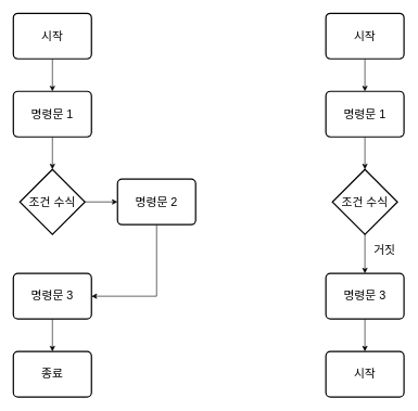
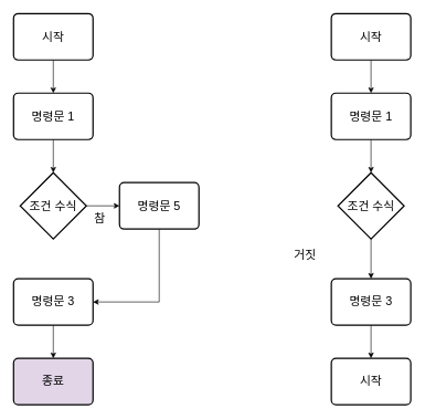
  <mxCell id="0" />
  <mxCell id="1" parent="0" />
  <mxCell id="2" style="edgeStyle=orthogonalEdgeStyle;rounded=0;orthogonalLoop=1;jettySize=auto;html=1;fontSize=20;" edge="1" parent="1" source="3" target="5"><mxGeometry relative="1" as="geometry" /></mxCell>
  <mxCell id="3" value="시작" style="rounded=1;whiteSpace=wrap;html=1;absoluteArcSize=1;arcSize=14;strokeWidth=2;fontSize=18;" vertex="1" parent="1"><mxGeometry x="20" y="20" width="120" height="70" as="geometry" /></mxCell>
  <mxCell id="4" style="edgeStyle=orthogonalEdgeStyle;rounded=0;orthogonalLoop=1;jettySize=auto;html=1;exitX=0.5;exitY=1;exitDx=0;exitDy=0;entryX=0.5;entryY=0;entryDx=0;entryDy=0;entryPerimeter=0;fontSize=18;" edge="1" parent="1" source="5" target="13"><mxGeometry relative="1" as="geometry" /></mxCell>
  <mxCell id="5" value="명령문 1" style="rounded=1;whiteSpace=wrap;html=1;absoluteArcSize=1;arcSize=14;strokeWidth=2;fontSize=18;" vertex="1" parent="1"><mxGeometry x="20" y="140" width="120" height="70" as="geometry" /></mxCell>
- <mxCell id="6" value="종료" style="rounded=1;whiteSpace=wrap;html=1;absoluteArcSize=1;arcSize=14;strokeWidth=2;fontSize=18;" vertex="1" parent="1"><mxGeometry x="20" y="540" width="120" height="70" as="geometry" /></mxCell>
+ <mxCell id="6" value="종료" style="rounded=1;whiteSpace=wrap;html=1;absoluteArcSize=1;arcSize=14;strokeWidth=2;fontSize=18;fillColor=#e1d5e7;" vertex="1" parent="1"><mxGeometry x="20" y="540" width="120" height="70" as="geometry" /></mxCell>
  <mxCell id="7" style="edgeStyle=orthogonalEdgeStyle;rounded=0;orthogonalLoop=1;jettySize=auto;html=1;entryX=0.5;entryY=0;entryDx=0;entryDy=0;fontSize=18;" edge="1" parent="1" source="8" target="10"><mxGeometry relative="1" as="geometry" /></mxCell>
  <mxCell id="8" value="시작" style="rounded=1;whiteSpace=wrap;html=1;absoluteArcSize=1;arcSize=14;strokeWidth=2;fontSize=18;" vertex="1" parent="1"><mxGeometry x="500" y="20" width="120" height="70" as="geometry" /></mxCell>
  <mxCell id="9" style="edgeStyle=orthogonalEdgeStyle;rounded=0;orthogonalLoop=1;jettySize=auto;html=1;exitX=0.5;exitY=1;exitDx=0;exitDy=0;entryX=0.5;entryY=0;entryDx=0;entryDy=0;entryPerimeter=0;fontSize=18;" edge="1" parent="1" source="10" target="15"><mxGeometry relative="1" as="geometry" /></mxCell>
  <mxCell id="10" value="명령문 1" style="rounded=1;whiteSpace=wrap;html=1;absoluteArcSize=1;arcSize=14;strokeWidth=2;fontSize=18;" vertex="1" parent="1"><mxGeometry x="500" y="140" width="120" height="70" as="geometry" /></mxCell>
  <mxCell id="11" value="시작" style="rounded=1;whiteSpace=wrap;html=1;absoluteArcSize=1;arcSize=14;strokeWidth=2;fontSize=18;" vertex="1" parent="1"><mxGeometry x="500" y="540" width="120" height="70" as="geometry" /></mxCell>
  <mxCell id="12" style="edgeStyle=orthogonalEdgeStyle;rounded=0;orthogonalLoop=1;jettySize=auto;html=1;exitX=1;exitY=0.5;exitDx=0;exitDy=0;exitPerimeter=0;entryX=0;entryY=0.5;entryDx=0;entryDy=0;fontSize=18;" edge="1" parent="1" source="13" target="17"><mxGeometry relative="1" as="geometry" /></mxCell>
  <mxCell id="13" value="조건 수식" style="strokeWidth=2;html=1;shape=mxgraph.flowchart.decision;whiteSpace=wrap;fontSize=18;" vertex="1" parent="1"><mxGeometry x="30" y="260" width="100" height="100" as="geometry" /></mxCell>
  <mxCell id="14" style="edgeStyle=orthogonalEdgeStyle;rounded=0;orthogonalLoop=1;jettySize=auto;html=1;exitX=0.5;exitY=1;exitDx=0;exitDy=0;exitPerimeter=0;entryX=0.5;entryY=0;entryDx=0;entryDy=0;fontSize=18;" edge="1" parent="1" source="15" target="22"><mxGeometry relative="1" as="geometry" /></mxCell>
  <mxCell id="15" value="조건 수식" style="strokeWidth=2;html=1;shape=mxgraph.flowchart.decision;whiteSpace=wrap;fontSize=18;" vertex="1" parent="1"><mxGeometry x="510" y="260" width="100" height="100" as="geometry" /></mxCell>
  <mxCell id="16" style="edgeStyle=orthogonalEdgeStyle;rounded=0;orthogonalLoop=1;jettySize=auto;html=1;fontSize=18;" edge="1" parent="1" source="17" target="20"><mxGeometry relative="1" as="geometry"><Array as="points"><mxPoint x="240" y="455" /></Array></mxGeometry></mxCell>
- <mxCell id="17" value="명령문 2" style="rounded=1;whiteSpace=wrap;html=1;absoluteArcSize=1;arcSize=14;strokeWidth=2;fontSize=18;" vertex="1" parent="1"><mxGeometry x="180" y="275" width="120" height="70" as="geometry" /></mxCell>
+ <mxCell id="17" value="명령문 5" style="rounded=1;whiteSpace=wrap;html=1;absoluteArcSize=1;arcSize=14;strokeWidth=2;fontSize=18;" vertex="1" parent="1"><mxGeometry x="180" y="275" width="120" height="70" as="geometry" /></mxCell>
+ <mxCell id="18" value="참" style="text;html=1;align=center;verticalAlign=middle;resizable=0;points=[];autosize=1;strokeColor=none;fillColor=none;fontSize=18;" vertex="1" parent="1"><mxGeometry x="130" y="310" width="40" height="40" as="geometry" /></mxCell>
  <mxCell id="19" style="edgeStyle=orthogonalEdgeStyle;rounded=0;orthogonalLoop=1;jettySize=auto;html=1;exitX=0.5;exitY=1;exitDx=0;exitDy=0;entryX=0.5;entryY=0;entryDx=0;entryDy=0;fontSize=18;" edge="1" parent="1" source="20" target="6"><mxGeometry relative="1" as="geometry" /></mxCell>
  <mxCell id="20" value="명령문 3" style="rounded=1;whiteSpace=wrap;html=1;absoluteArcSize=1;arcSize=14;strokeWidth=2;fontSize=18;" vertex="1" parent="1"><mxGeometry x="20" y="420" width="120" height="70" as="geometry" /></mxCell>
  <mxCell id="21" style="edgeStyle=orthogonalEdgeStyle;rounded=0;orthogonalLoop=1;jettySize=auto;html=1;exitX=0.5;exitY=1;exitDx=0;exitDy=0;fontSize=18;" edge="1" parent="1" source="22" target="11"><mxGeometry relative="1" as="geometry" /></mxCell>
  <mxCell id="22" value="명령문 3" style="rounded=1;whiteSpace=wrap;html=1;absoluteArcSize=1;arcSize=14;strokeWidth=2;fontSize=18;" vertex="1" parent="1"><mxGeometry x="500" y="420" width="120" height="70" as="geometry" /></mxCell>
- <mxCell id="23" value="거짓" style="text;html=1;align=center;verticalAlign=middle;resizable=0;points=[];autosize=1;strokeColor=none;fillColor=none;fontSize=18;" vertex="1" parent="1"><mxGeometry x="560" y="365" width="60" height="40" as="geometry" /></mxCell>
+ <mxCell id="23" value="거짓" style="text;html=1;align=center;verticalAlign=middle;resizable=0;points=[];autosize=1;strokeColor=none;fillColor=none;fontSize=18;" vertex="1" parent="1"><mxGeometry x="430" y="365" width="60" height="40" as="geometry" /></mxCell>
